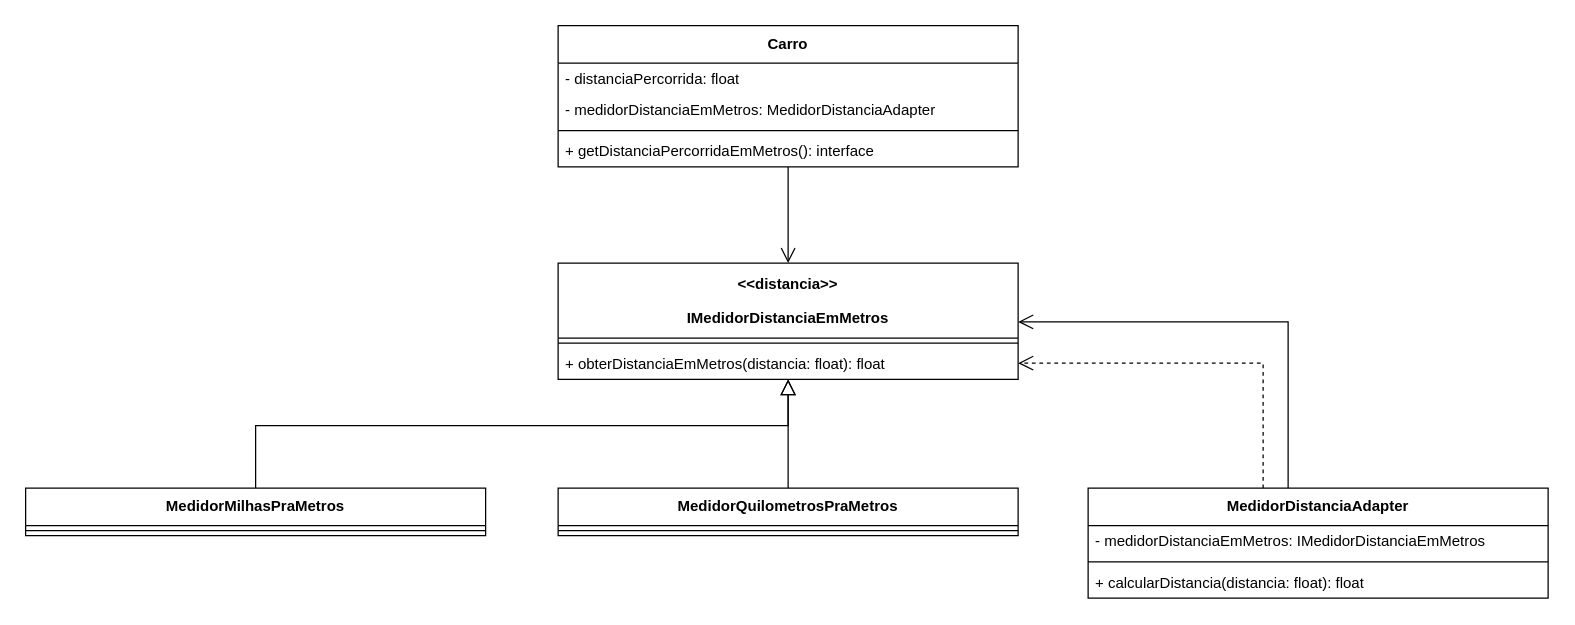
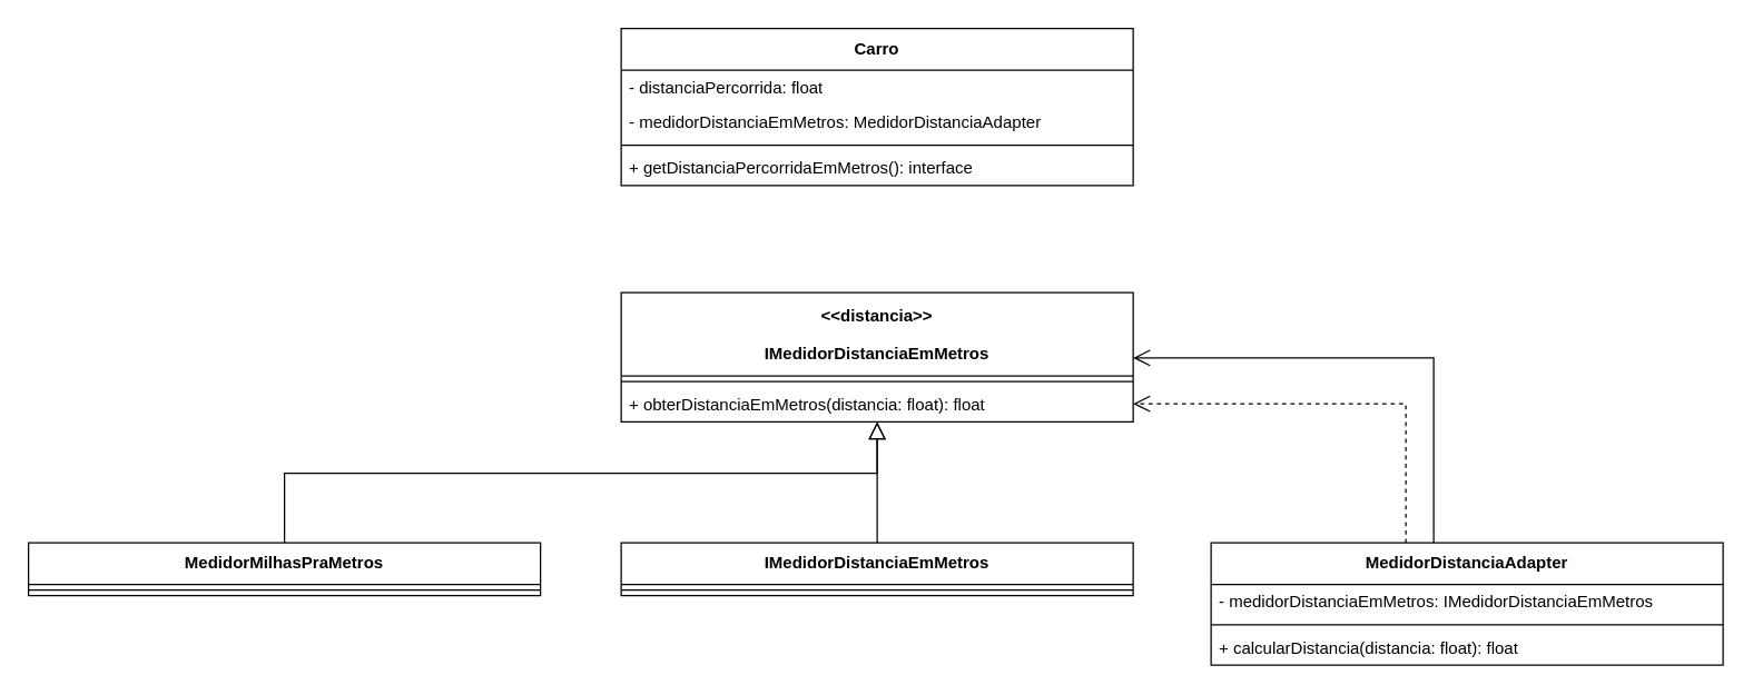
  <mxCell id="0" />
  <mxCell id="1" parent="0" />
- <mxCell id="2" style="edgeStyle=orthogonalEdgeStyle;rounded=0;orthogonalLoop=1;jettySize=auto;html=1;endArrow=open;endFill=0;endSize=10;" edge="1" parent="1" source="3" target="8"><mxGeometry relative="1" as="geometry" /></mxCell>
  <mxCell id="3" value="&lt;p style=&quot;line-height: 120%;&quot;&gt;Carro&lt;/p&gt;" style="swimlane;fontStyle=1;align=center;verticalAlign=middle;childLayout=stackLayout;horizontal=1;startSize=30;horizontalStack=0;resizeParent=1;resizeParentMax=0;resizeLast=0;collapsible=0;marginBottom=0;html=1;whiteSpace=wrap;" parent="1" vertex="1"><mxGeometry x="446" y="20" width="368" height="113" as="geometry" /></mxCell>
  <mxCell id="4" value="- distanciaPercorrida: float" style="text;html=1;strokeColor=none;fillColor=none;align=left;verticalAlign=middle;spacingLeft=4;spacingRight=4;overflow=hidden;rotatable=0;points=[[0,0.5],[1,0.5]];portConstraint=eastwest;whiteSpace=wrap;" parent="3" vertex="1"><mxGeometry y="30" width="368" height="25" as="geometry" /></mxCell>
  <mxCell id="5" value="- medidorDistanciaEmMetros:&amp;nbsp;MedidorDistanciaAdapter" style="text;html=1;strokeColor=none;fillColor=none;align=left;verticalAlign=middle;spacingLeft=4;spacingRight=4;overflow=hidden;rotatable=0;points=[[0,0.5],[1,0.5]];portConstraint=eastwest;whiteSpace=wrap;" parent="3" vertex="1"><mxGeometry y="55" width="368" height="25" as="geometry" /></mxCell>
  <mxCell id="6" value="" style="line;html=1;strokeWidth=1;align=left;verticalAlign=middle;spacingTop=-1;spacingLeft=3;spacingRight=3;rotatable=0;labelPosition=right;points=[];portConstraint=eastwest;" parent="3" vertex="1"><mxGeometry y="80" width="368" height="8" as="geometry" /></mxCell>
  <mxCell id="7" value="+&amp;nbsp;getDistanciaPercorridaEmMetros&lt;span style=&quot;background-color: initial;&quot;&gt;(): interface&lt;/span&gt;" style="text;html=1;strokeColor=none;fillColor=none;align=left;verticalAlign=middle;spacingLeft=4;spacingRight=4;overflow=hidden;rotatable=0;points=[[0,0.5],[1,0.5]];portConstraint=eastwest;whiteSpace=wrap;" parent="3" vertex="1"><mxGeometry y="88" width="368" height="25" as="geometry" /></mxCell>
  <mxCell id="8" value="&lt;p style=&quot;line-height: 120%;&quot;&gt;&amp;lt;&amp;lt;distancia&amp;gt;&amp;gt;&lt;/p&gt;&lt;p style=&quot;line-height: 120%;&quot;&gt;IMedidorDistanciaEmMetros&lt;/p&gt;" style="swimlane;fontStyle=1;align=center;verticalAlign=middle;childLayout=stackLayout;horizontal=1;startSize=60;horizontalStack=0;resizeParent=1;resizeParentMax=0;resizeLast=0;collapsible=0;marginBottom=0;html=1;whiteSpace=wrap;" vertex="1" parent="1"><mxGeometry x="446" y="210" width="368" height="93" as="geometry" /></mxCell>
  <mxCell id="9" value="" style="line;html=1;strokeWidth=1;align=left;verticalAlign=middle;spacingTop=-1;spacingLeft=3;spacingRight=3;rotatable=0;labelPosition=right;points=[];portConstraint=eastwest;" vertex="1" parent="8"><mxGeometry y="60" width="368" height="8" as="geometry" /></mxCell>
  <mxCell id="10" value="+&amp;nbsp;obterDistanciaEmMetros&lt;span style=&quot;background-color: initial;&quot;&gt;(distancia: float): float&lt;/span&gt;" style="text;html=1;strokeColor=none;fillColor=none;align=left;verticalAlign=middle;spacingLeft=4;spacingRight=4;overflow=hidden;rotatable=0;points=[[0,0.5],[1,0.5]];portConstraint=eastwest;whiteSpace=wrap;" vertex="1" parent="8"><mxGeometry y="68" width="368" height="25" as="geometry" /></mxCell>
  <mxCell id="11" style="edgeStyle=orthogonalEdgeStyle;rounded=0;orthogonalLoop=1;jettySize=auto;html=1;endArrow=open;endFill=0;endSize=10;" edge="1" parent="1" source="13" target="8"><mxGeometry relative="1" as="geometry"><Array as="points"><mxPoint x="1030" y="257" /></Array></mxGeometry></mxCell>
  <mxCell id="12" style="edgeStyle=orthogonalEdgeStyle;rounded=0;orthogonalLoop=1;jettySize=auto;html=1;dashed=1;endArrow=open;endFill=0;endSize=10;" edge="1" parent="1" source="13" target="8"><mxGeometry relative="1" as="geometry"><Array as="points"><mxPoint x="1010" y="290" /></Array></mxGeometry></mxCell>
  <mxCell id="13" value="&lt;p style=&quot;line-height: 120%;&quot;&gt;MedidorDistanciaAdapter&lt;/p&gt;" style="swimlane;fontStyle=1;align=center;verticalAlign=middle;childLayout=stackLayout;horizontal=1;startSize=30;horizontalStack=0;resizeParent=1;resizeParentMax=0;resizeLast=0;collapsible=0;marginBottom=0;html=1;whiteSpace=wrap;" vertex="1" parent="1"><mxGeometry x="870" y="390" width="368" height="88" as="geometry" /></mxCell>
  <mxCell id="14" value="- medidorDistanciaEmMetros:&amp;nbsp;IMedidorDistanciaEmMetros" style="text;html=1;strokeColor=none;fillColor=none;align=left;verticalAlign=middle;spacingLeft=4;spacingRight=4;overflow=hidden;rotatable=0;points=[[0,0.5],[1,0.5]];portConstraint=eastwest;whiteSpace=wrap;" vertex="1" parent="13"><mxGeometry y="30" width="368" height="25" as="geometry" /></mxCell>
  <mxCell id="15" value="" style="line;html=1;strokeWidth=1;align=left;verticalAlign=middle;spacingTop=-1;spacingLeft=3;spacingRight=3;rotatable=0;labelPosition=right;points=[];portConstraint=eastwest;" vertex="1" parent="13"><mxGeometry y="55" width="368" height="8" as="geometry" /></mxCell>
  <mxCell id="16" value="+&amp;nbsp;calcularDistancia&lt;span style=&quot;background-color: initial;&quot;&gt;(distancia: float): float&lt;/span&gt;" style="text;html=1;strokeColor=none;fillColor=none;align=left;verticalAlign=middle;spacingLeft=4;spacingRight=4;overflow=hidden;rotatable=0;points=[[0,0.5],[1,0.5]];portConstraint=eastwest;whiteSpace=wrap;" vertex="1" parent="13"><mxGeometry y="63" width="368" height="25" as="geometry" /></mxCell>
  <mxCell id="17" style="edgeStyle=orthogonalEdgeStyle;rounded=0;orthogonalLoop=1;jettySize=auto;html=1;endArrow=block;endFill=0;endSize=10;" edge="1" parent="1" source="18" target="8"><mxGeometry relative="1" as="geometry"><Array as="points"><mxPoint x="204" y="340" /><mxPoint x="630" y="340" /></Array></mxGeometry></mxCell>
  <mxCell id="18" value="&lt;p style=&quot;line-height: 120%;&quot;&gt;MedidorMilhasPraMetros&lt;/p&gt;" style="swimlane;fontStyle=1;align=center;verticalAlign=middle;childLayout=stackLayout;horizontal=1;startSize=30;horizontalStack=0;resizeParent=1;resizeParentMax=0;resizeLast=0;collapsible=0;marginBottom=0;html=1;whiteSpace=wrap;" vertex="1" parent="1"><mxGeometry x="20" y="390" width="368" height="38" as="geometry" /></mxCell>
  <mxCell id="19" value="" style="line;html=1;strokeWidth=1;align=left;verticalAlign=middle;spacingTop=-1;spacingLeft=3;spacingRight=3;rotatable=0;labelPosition=right;points=[];portConstraint=eastwest;" vertex="1" parent="18"><mxGeometry y="30" width="368" height="8" as="geometry" /></mxCell>
  <mxCell id="20" style="edgeStyle=orthogonalEdgeStyle;rounded=0;orthogonalLoop=1;jettySize=auto;html=1;endArrow=block;endFill=0;endSize=10;" edge="1" parent="1" source="21" target="8"><mxGeometry relative="1" as="geometry" /></mxCell>
- <mxCell id="21" value="&lt;p style=&quot;line-height: 120%;&quot;&gt;MedidorQuilometrosPraMetros&lt;/p&gt;" style="swimlane;fontStyle=1;align=center;verticalAlign=middle;childLayout=stackLayout;horizontal=1;startSize=30;horizontalStack=0;resizeParent=1;resizeParentMax=0;resizeLast=0;collapsible=0;marginBottom=0;html=1;whiteSpace=wrap;" vertex="1" parent="1"><mxGeometry x="446" y="390" width="368" height="38" as="geometry" /></mxCell>
+ <mxCell id="21" value="&lt;p style=&quot;line-height: 120%;&quot;&gt;IMedidorDistanciaEmMetros&lt;/p&gt;" style="swimlane;fontStyle=1;align=center;verticalAlign=middle;childLayout=stackLayout;horizontal=1;startSize=30;horizontalStack=0;resizeParent=1;resizeParentMax=0;resizeLast=0;collapsible=0;marginBottom=0;html=1;whiteSpace=wrap;" vertex="1" parent="1"><mxGeometry x="446" y="390" width="368" height="38" as="geometry" /></mxCell>
  <mxCell id="22" value="" style="line;html=1;strokeWidth=1;align=left;verticalAlign=middle;spacingTop=-1;spacingLeft=3;spacingRight=3;rotatable=0;labelPosition=right;points=[];portConstraint=eastwest;" vertex="1" parent="21"><mxGeometry y="30" width="368" height="8" as="geometry" /></mxCell>
